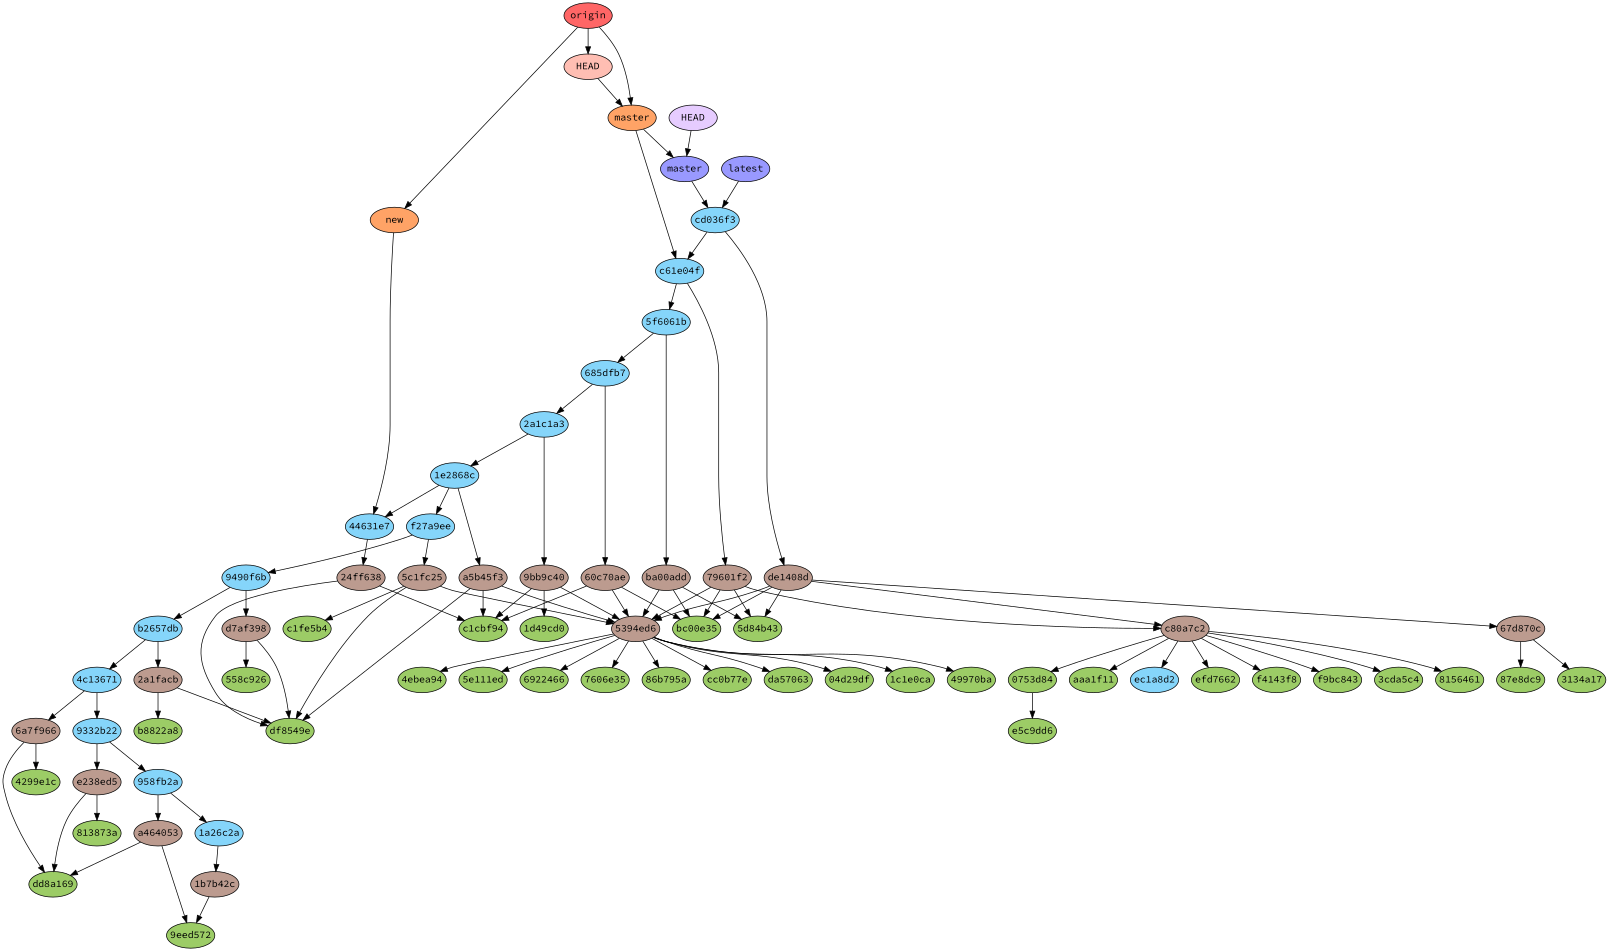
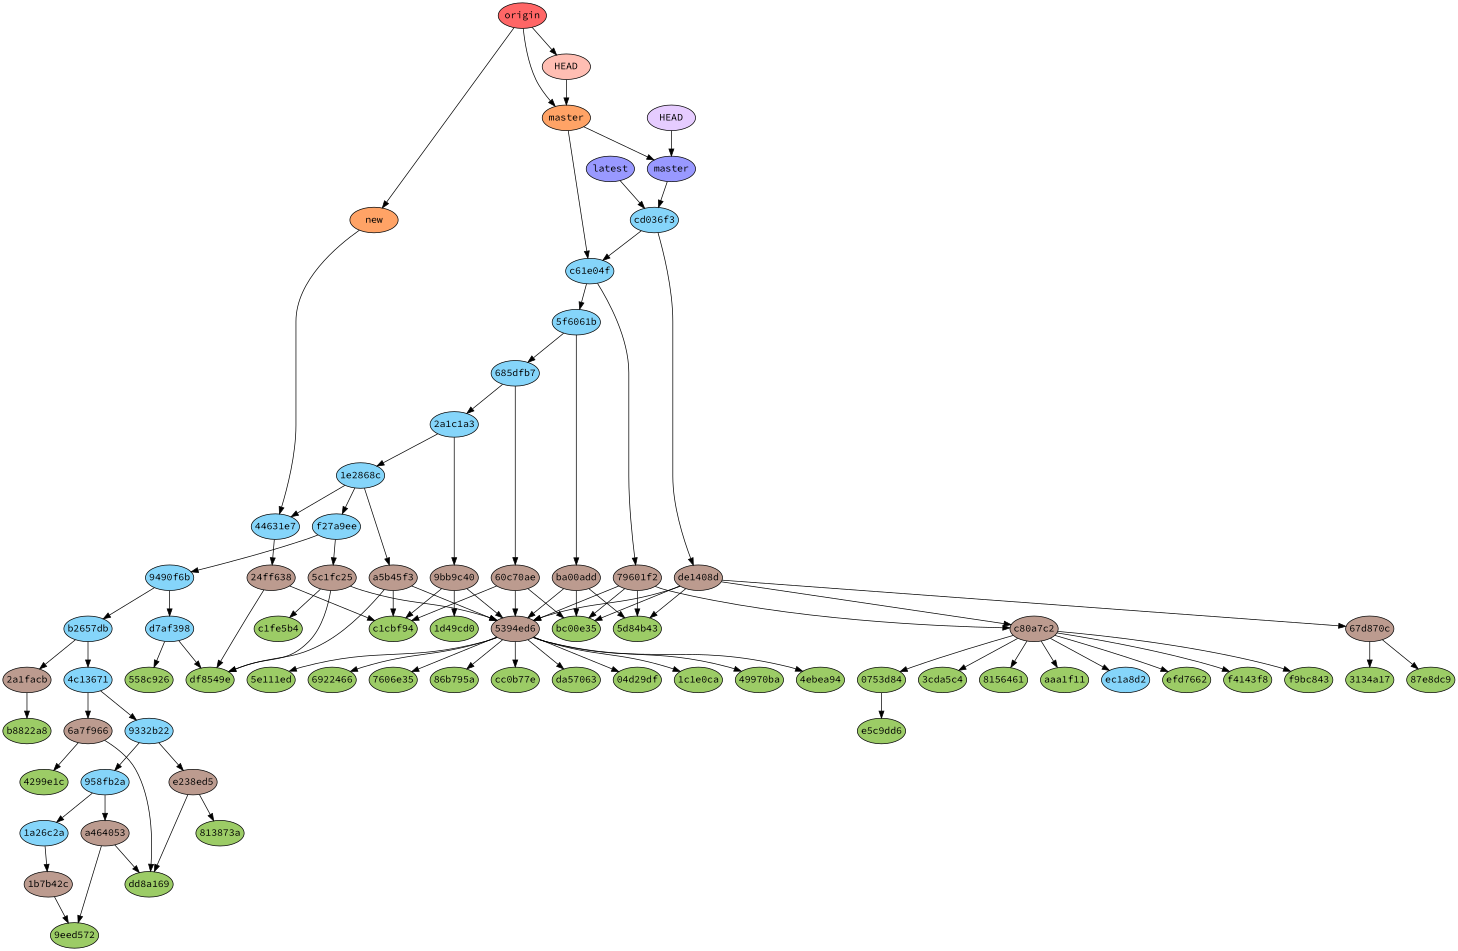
  digraph {
    fontname="Source Code Pro"
    node [fillcolor="#9ccc66" fixedsize=true fontname="Source Code Pro" style=filled]
    edge [fontname="Source Code Pro"]
    n1 [label="04d29df" width=0.95]
    n2 [label="0753d84" width=0.95]
    n3 [label=e5c9dd6 width=0.95]
    n4 [label="1c1e0ca" width=0.95]
    n5 [label="1d49cd0" width=0.95]
    n6 [label="3134a17" width=0.95]
    n7 [label="3cda5c4" width=0.95]
    n8 [label="4299e1c" width=0.95]
    n9 [label="49970ba" width=0.95]
    n10 [label="4ebea94" width=0.95]
    n11 [label="558c926" width=0.95]
    n12 [label="5d84b43" width=0.95]
    n13 [label="5e111ed" width=0.95]
    n14 [label=6922466 width=0.95]
    n15 [label="7606e35" width=0.95]
    n16 [label="813873a" width=0.95]
    n17 [label=8156461 width=0.95]
    n18 [label="86b795a" width=0.95]
    n19 [label="87e8dc9" width=0.95]
    n20 [label="9eed572" width=0.95]
    n21 [label=aaa1f11 width=0.95]
    n22 [label=b8822a8 width=0.95]
    n23 [label=bc00e35 width=0.95]
    n24 [label=c1cbf94 width=0.95]
    n25 [label=c1fe5b4 width=0.95]
    n26 [label=cc0b77e width=0.95]
    n27 [label=da57063 width=0.95]
    n28 [label=dd8a169 width=0.95]
    n29 [label=df8549e width=0.95]
    n30 [fillcolor="#85d5fa" label=ec1a8d2 width=0.95]
    n31 [label=efd7662 width=0.95]
    n32 [label=f4143f8 width=0.95]
    n33 [label=f9bc843 width=0.95]
    n34 [fillcolor="#bc9b8f" label="1b7b42c" width=0.95]
    n35 [fillcolor="#bc9b8f" label="24ff638" width=0.95]
    n36 [fillcolor="#bc9b8f" label="2a1facb" width=0.95]
    n37 [fillcolor="#bc9b8f" label="5394ed6" width=0.95]
    n38 [fillcolor="#bc9b8f" label="5c1fc25" width=0.95]
    n39 [fillcolor="#bc9b8f" label="60c70ae" width=0.95]
    n40 [fillcolor="#bc9b8f" label="67d870c" width=0.95]
    n41 [fillcolor="#bc9b8f" label="6a7f966" width=0.95]
    n42 [fillcolor="#bc9b8f" label="79601f2" width=0.95]
    n43 [fillcolor="#bc9b8f" label=c80a7c2 width=0.95]
    n44 [fillcolor="#bc9b8f" label="9bb9c40" width=0.95]
    n45 [fillcolor="#bc9b8f" label=a464053 width=0.95]
    n46 [fillcolor="#bc9b8f" label=a5b45f3 width=0.95]
    n47 [fillcolor="#bc9b8f" label=ba00add width=0.95]
-   n48 [fillcolor="#bc9b8f" label=d7af398 width=0.95]
+   n48 [fillcolor="#85d5fa" label=d7af398 width=0.95]
    n49 [fillcolor="#bc9b8f" label=de1408d width=0.95]
    n50 [fillcolor="#bc9b8f" label=e238ed5 width=0.95]
    n51 [fillcolor="#85d5fa" label="1a26c2a" width=0.95]
    n52 [fillcolor="#85d5fa" label="1e2868c" width=0.95]
    n53 [fillcolor="#85d5fa" label=f27a9ee width=0.95]
    n54 [fillcolor="#85d5fa" label="44631e7" width=0.95]
    n55 [fillcolor="#85d5fa" label="9490f6b" width=0.95]
    n56 [fillcolor="#85d5fa" label=b2657db width=0.95]
    n57 [fillcolor="#85d5fa" label="2a1c1a3" width=0.95]
    n58 [fillcolor="#85d5fa" label="4c13671" width=0.95]
    n59 [fillcolor="#85d5fa" label="9332b22" width=0.95]
    n60 [fillcolor="#85d5fa" label="958fb2a" width=0.95]
    n61 [fillcolor="#85d5fa" label="5f6061b" width=0.95]
    n62 [fillcolor="#85d5fa" label="685dfb7" width=0.95]
    n63 [fillcolor="#85d5fa" label=c61e04f width=0.95]
    n64 [fillcolor="#85d5fa" label=cd036f3 width=0.95]
    n65 [fillcolor="#9999ff" label=latest width=0.95]
    n66 [fillcolor="#9999ff" label=master width=0.95]
    n67 [fillcolor="#e6ccff" label=HEAD width=0.95]
    n68 [fillcolor="#ffa366" label=master width=0.95]
    n69 [fillcolor="#ffa366" label=new width=0.95]
    n70 [fillcolor="#ffbeb3" label=HEAD width=0.95]
    n71 [fillcolor="#ff6666" label=origin width=0.95]
    n2 -> n3
    n34 -> n20
    n35 -> n24
    n35 -> n29
    n36 -> n22
-   n36 -> n29
    n37 -> n1
    n37 -> n4
    n37 -> n9
    n37 -> n10
    n37 -> n13
    n37 -> n14
    n37 -> n15
    n37 -> n18
    n37 -> n26
    n37 -> n27
    n38 -> n25
    n38 -> n29
    n38 -> n37
    n39 -> n23
    n39 -> n24
    n39 -> n37
    n40 -> n6
    n40 -> n19
    n41 -> n8
    n41 -> n28
    n42 -> n12
    n42 -> n23
    n42 -> n37
    n42 -> n43
    n43 -> n2
    n43 -> n7
    n43 -> n17
    n43 -> n21
    n43 -> n30
    n43 -> n31
    n43 -> n32
    n43 -> n33
    n44 -> n5
    n44 -> n24
    n44 -> n37
    n45 -> n20
    n45 -> n28
    n46 -> n24
    n46 -> n29
    n46 -> n37
    n47 -> n12
    n47 -> n23
    n47 -> n37
    n48 -> n11
    n48 -> n29
    n49 -> n12
    n49 -> n23
    n49 -> n37
    n49 -> n40
    n49 -> n43
    n50 -> n16
    n50 -> n28
    n51 -> n34
    n52 -> n46
    n52 -> n53
    n52 -> n54
    n53 -> n38
    n53 -> n55
    n54 -> n35
    n55 -> n48
    n55 -> n56
    n56 -> n36
    n56 -> n58
    n57 -> n44
    n57 -> n52
    n58 -> n41
    n58 -> n59
    n59 -> n50
    n59 -> n60
    n60 -> n45
    n60 -> n51
    n61 -> n47
    n61 -> n62
    n62 -> n39
    n62 -> n57
    n63 -> n42
    n63 -> n61
    n64 -> n49
    n64 -> n63
    n65 -> n64
    n66 -> n64
    n67 -> n66
    n68 -> n63
    n68 -> n66
    n69 -> n54
    n70 -> n68
    n71 -> n68
    n71 -> n69
    n71 -> n70
  }
